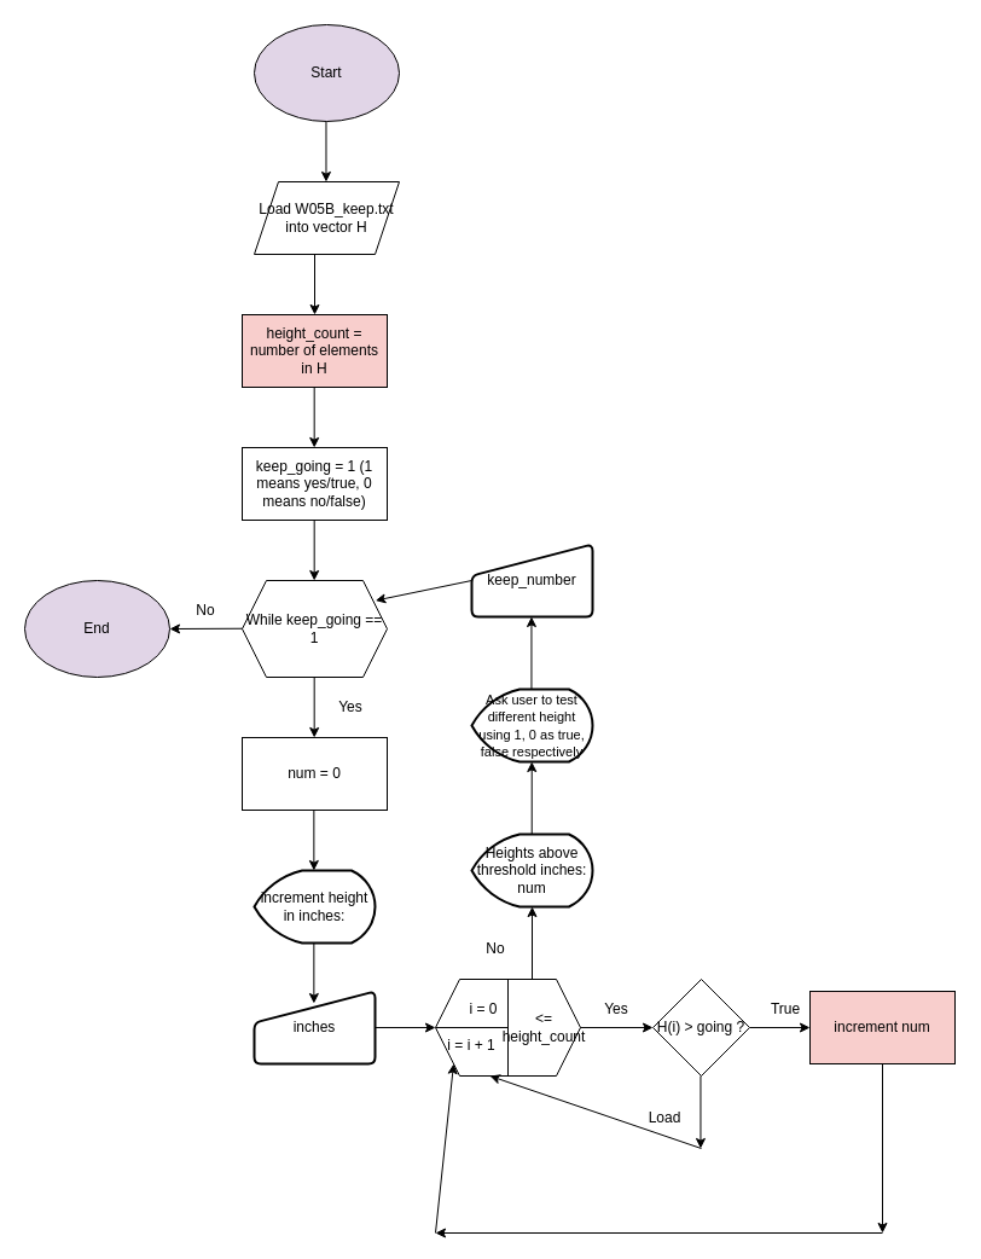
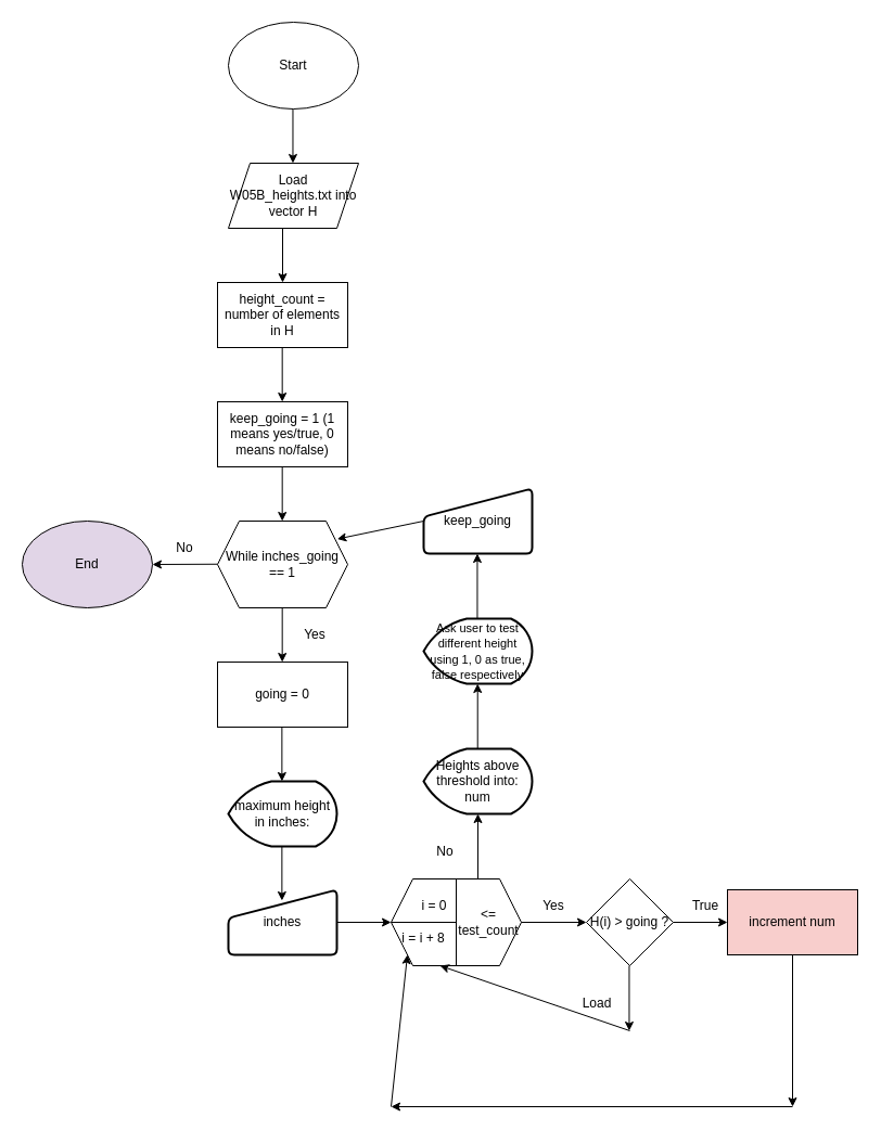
  <mxCell id="0" />
  <mxCell id="1" parent="0" />
- <mxCell id="2" value="Load W05B_keep.txt into vector H" style="shape=parallelogram;perimeter=parallelogramPerimeter;whiteSpace=wrap;html=1;fixedSize=1;" vertex="1" parent="1"><mxGeometry x="210" y="150" width="120" height="60" as="geometry" /></mxCell>
+ <mxCell id="2" value="Load W05B_heights.txt into vector H" style="shape=parallelogram;perimeter=parallelogramPerimeter;whiteSpace=wrap;html=1;fixedSize=1;" vertex="1" parent="1"><mxGeometry x="210" y="150" width="120" height="60" as="geometry" /></mxCell>
  <mxCell id="3" value="" style="endArrow=classic;html=1;rounded=0;" edge="1" parent="1"><mxGeometry width="50" height="50" relative="1" as="geometry"><mxPoint x="260" y="210" as="sourcePoint" /><mxPoint x="260" y="260" as="targetPoint" /></mxGeometry></mxCell>
- <mxCell id="4" value="height_count = number of elements in H" style="rounded=0;whiteSpace=wrap;html=1;fillColor=#f8cecc;" vertex="1" parent="1"><mxGeometry x="200" y="260" width="120" height="60" as="geometry" /></mxCell>
+ <mxCell id="4" value="height_count = number of elements in H" style="rounded=0;whiteSpace=wrap;html=1;" vertex="1" parent="1"><mxGeometry x="200" y="260" width="120" height="60" as="geometry" /></mxCell>
  <mxCell id="5" value="" style="endArrow=classic;html=1;rounded=0;" edge="1" parent="1"><mxGeometry width="50" height="50" relative="1" as="geometry"><mxPoint x="259.68" y="320" as="sourcePoint" /><mxPoint x="259.68" y="370" as="targetPoint" /></mxGeometry></mxCell>
  <mxCell id="6" value="keep_going = 1 (1 means yes/true, 0 means no/false)" style="rounded=0;whiteSpace=wrap;html=1;" vertex="1" parent="1"><mxGeometry x="200" y="370" width="120" height="60" as="geometry" /></mxCell>
- <mxCell id="7" value="While keep_going == 1" style="shape=hexagon;perimeter=hexagonPerimeter2;whiteSpace=wrap;html=1;fixedSize=1;" vertex="1" parent="1"><mxGeometry x="200" y="480" width="120" height="80" as="geometry" /></mxCell>
+ <mxCell id="7" value="While inches_going == 1" style="shape=hexagon;perimeter=hexagonPerimeter2;whiteSpace=wrap;html=1;fixedSize=1;" vertex="1" parent="1"><mxGeometry x="200" y="480" width="120" height="80" as="geometry" /></mxCell>
  <mxCell id="8" value="" style="endArrow=classic;html=1;rounded=0;" edge="1" parent="1"><mxGeometry width="50" height="50" relative="1" as="geometry"><mxPoint x="259.68" y="430" as="sourcePoint" /><mxPoint x="259.68" y="480" as="targetPoint" /></mxGeometry></mxCell>
  <mxCell id="9" value="" style="endArrow=classic;html=1;rounded=0;" edge="1" parent="1"><mxGeometry width="50" height="50" relative="1" as="geometry"><mxPoint x="200" y="519.74" as="sourcePoint" /><mxPoint x="140" y="520" as="targetPoint" /></mxGeometry></mxCell>
  <mxCell id="10" value="" style="endArrow=classic;html=1;rounded=0;" edge="1" parent="1"><mxGeometry width="50" height="50" relative="1" as="geometry"><mxPoint x="259.68" y="560" as="sourcePoint" /><mxPoint x="259.68" y="610" as="targetPoint" /></mxGeometry></mxCell>
  <mxCell id="11" value="Yes" style="text;html=1;align=center;verticalAlign=middle;whiteSpace=wrap;rounded=0;" vertex="1" parent="1"><mxGeometry x="260" y="570" width="60" height="30" as="geometry" /></mxCell>
- <mxCell id="12" value="Start" style="ellipse;whiteSpace=wrap;html=1;fillColor=#e1d5e7;" vertex="1" parent="1"><mxGeometry x="210" width="120" height="80" as="geometry" y="20" /></mxCell>
+ <mxCell id="12" value="Start" style="ellipse;whiteSpace=wrap;html=1;" vertex="1" parent="1"><mxGeometry x="210" width="120" height="80" as="geometry" y="20" /></mxCell>
  <mxCell id="13" value="" style="endArrow=classic;html=1;rounded=0;" edge="1" parent="1"><mxGeometry width="50" height="50" relative="1" as="geometry"><mxPoint x="269.47" y="100" as="sourcePoint" /><mxPoint x="269.47" y="150" as="targetPoint" /></mxGeometry></mxCell>
- <mxCell id="14" value="num = 0" style="rounded=0;whiteSpace=wrap;html=1;" vertex="1" parent="1"><mxGeometry x="200" y="610" width="120" height="60" as="geometry" /></mxCell>
- <mxCell id="15" value="keep_number" style="html=1;strokeWidth=2;shape=manualInput;whiteSpace=wrap;rounded=1;size=26;arcSize=11;" vertex="1" parent="1"><mxGeometry x="390" y="450" width="100" height="60" as="geometry" /></mxCell>
+ <mxCell id="14" value="going = 0" style="rounded=0;whiteSpace=wrap;html=1;" vertex="1" parent="1"><mxGeometry x="200" y="610" width="120" height="60" as="geometry" /></mxCell>
+ <mxCell id="15" value="keep_going" style="html=1;strokeWidth=2;shape=manualInput;whiteSpace=wrap;rounded=1;size=26;arcSize=11;" vertex="1" parent="1"><mxGeometry x="390" y="450" width="100" height="60" as="geometry" /></mxCell>
  <mxCell id="16" value="inches" style="html=1;strokeWidth=2;shape=manualInput;whiteSpace=wrap;rounded=1;size=26;arcSize=11;" vertex="1" parent="1"><mxGeometry x="210" y="820" width="100" height="60" as="geometry" /></mxCell>
- <mxCell id="17" value="increment height in inches:" style="strokeWidth=2;html=1;shape=mxgraph.flowchart.display;whiteSpace=wrap;" vertex="1" parent="1"><mxGeometry x="210" y="720" width="100" height="60" as="geometry" /></mxCell>
+ <mxCell id="17" value="maximum height in inches:" style="strokeWidth=2;html=1;shape=mxgraph.flowchart.display;whiteSpace=wrap;" vertex="1" parent="1"><mxGeometry x="210" y="720" width="100" height="60" as="geometry" /></mxCell>
  <mxCell id="18" value="" style="endArrow=classic;html=1;rounded=0;" edge="1" parent="1"><mxGeometry width="50" height="50" relative="1" as="geometry"><mxPoint x="259.37" y="670" as="sourcePoint" /><mxPoint x="259.37" y="720" as="targetPoint" /></mxGeometry></mxCell>
  <mxCell id="19" value="" style="endArrow=classic;html=1;rounded=0;" edge="1" parent="1"><mxGeometry width="50" height="50" relative="1" as="geometry"><mxPoint x="259.37" y="780" as="sourcePoint" /><mxPoint x="259.37" y="830" as="targetPoint" /></mxGeometry></mxCell>
  <mxCell id="20" value="" style="shape=hexagon;perimeter=hexagonPerimeter2;whiteSpace=wrap;html=1;fixedSize=1;" vertex="1" parent="1"><mxGeometry x="360" y="810" width="120" height="80" as="geometry" /></mxCell>
  <mxCell id="21" value="" style="endArrow=none;html=1;rounded=0;entryX=0.5;entryY=0;entryDx=0;entryDy=0;exitX=0.5;exitY=1;exitDx=0;exitDy=0;" edge="1" parent="1" source="20" target="20"><mxGeometry width="50" height="50" relative="1" as="geometry"><mxPoint x="570" y="880" as="sourcePoint" /><mxPoint x="620" y="830" as="targetPoint" /></mxGeometry></mxCell>
  <mxCell id="22" value="" style="endArrow=none;html=1;rounded=0;entryX=0;entryY=0.5;entryDx=0;entryDy=0;" edge="1" parent="1" target="20"><mxGeometry width="50" height="50" relative="1" as="geometry"><mxPoint x="420" y="850" as="sourcePoint" /><mxPoint x="620" y="830" as="targetPoint" /></mxGeometry></mxCell>
  <mxCell id="23" value="&lt;div&gt;i = 0&lt;/div&gt;" style="text;html=1;align=center;verticalAlign=middle;whiteSpace=wrap;rounded=0;" vertex="1" parent="1"><mxGeometry x="370" y="820" width="60" height="30" as="geometry" /></mxCell>
- <mxCell id="24" value="&amp;lt;= height_count" style="text;html=1;align=center;verticalAlign=middle;whiteSpace=wrap;rounded=0;" vertex="1" parent="1"><mxGeometry x="420" y="835" width="60" height="30" as="geometry" /></mxCell>
- <mxCell id="25" value="i = i + 1" style="text;html=1;align=center;verticalAlign=middle;whiteSpace=wrap;rounded=0;" vertex="1" parent="1"><mxGeometry x="360" y="850" width="60" height="30" as="geometry" /></mxCell>
+ <mxCell id="24" value="&amp;lt;= test_count" style="text;html=1;align=center;verticalAlign=middle;whiteSpace=wrap;rounded=0;" vertex="1" parent="1"><mxGeometry x="420" y="835" width="60" height="30" as="geometry" /></mxCell>
+ <mxCell id="25" value="i = i + 8" style="text;html=1;align=center;verticalAlign=middle;whiteSpace=wrap;rounded=0;" vertex="1" parent="1"><mxGeometry x="360" y="850" width="60" height="30" as="geometry" /></mxCell>
  <mxCell id="26" value="" style="endArrow=classic;html=1;rounded=0;entryX=0;entryY=0;entryDx=0;entryDy=0;" edge="1" parent="1" target="25"><mxGeometry width="50" height="50" relative="1" as="geometry"><mxPoint x="310" y="850" as="sourcePoint" /><mxPoint x="310" y="900" as="targetPoint" /></mxGeometry></mxCell>
  <mxCell id="27" value="" style="endArrow=classic;html=1;rounded=0;exitX=0.5;exitY=1;exitDx=0;exitDy=0;" edge="1" parent="1"><mxGeometry width="50" height="50" relative="1" as="geometry"><mxPoint x="440" y="810" as="sourcePoint" /><mxPoint x="440" y="750" as="targetPoint" /></mxGeometry></mxCell>
  <mxCell id="28" value="" style="endArrow=classic;html=1;rounded=0;exitX=0.5;exitY=1;exitDx=0;exitDy=0;" edge="1" parent="1"><mxGeometry width="50" height="50" relative="1" as="geometry"><mxPoint x="480" y="850" as="sourcePoint" /><mxPoint x="540" y="850" as="targetPoint" /></mxGeometry></mxCell>
  <mxCell id="29" value="Yes" style="text;html=1;align=center;verticalAlign=middle;whiteSpace=wrap;rounded=0;" vertex="1" parent="1"><mxGeometry x="480" y="820" width="60" height="30" as="geometry" /></mxCell>
  <mxCell id="30" value="No" style="text;html=1;align=center;verticalAlign=middle;whiteSpace=wrap;rounded=0;" vertex="1" parent="1"><mxGeometry x="380" y="770" width="60" height="30" as="geometry" /></mxCell>
  <mxCell id="31" value="H(i) &amp;gt; going ?" style="rhombus;whiteSpace=wrap;html=1;" vertex="1" parent="1"><mxGeometry x="540" y="810" width="80" height="80" as="geometry" /></mxCell>
  <mxCell id="32" value="True" style="text;html=1;align=center;verticalAlign=middle;whiteSpace=wrap;rounded=0;" vertex="1" parent="1"><mxGeometry x="620" y="820" width="60" height="30" as="geometry" /></mxCell>
  <mxCell id="33" value="Load" style="text;html=1;align=center;verticalAlign=middle;whiteSpace=wrap;rounded=0;" vertex="1" parent="1"><mxGeometry x="520" y="910" width="60" height="30" as="geometry" /></mxCell>
  <mxCell id="34" value="" style="endArrow=classic;html=1;rounded=0;exitX=0.5;exitY=1;exitDx=0;exitDy=0;" edge="1" parent="1"><mxGeometry width="50" height="50" relative="1" as="geometry"><mxPoint x="579.46" y="890" as="sourcePoint" /><mxPoint x="579.46" y="950" as="targetPoint" /></mxGeometry></mxCell>
  <mxCell id="35" value="" style="endArrow=classic;html=1;rounded=0;entryX=0;entryY=0;entryDx=0;entryDy=0;" edge="1" parent="1"><mxGeometry width="50" height="50" relative="1" as="geometry"><mxPoint x="620" y="850" as="sourcePoint" /><mxPoint x="670" y="850" as="targetPoint" /></mxGeometry></mxCell>
  <mxCell id="36" value="increment num" style="rounded=0;whiteSpace=wrap;html=1;fillColor=#f8cecc;" vertex="1" parent="1"><mxGeometry x="670" y="820" width="120" height="60" as="geometry" /></mxCell>
- <mxCell id="37" value="Heights above threshold inches: num" style="strokeWidth=2;html=1;shape=mxgraph.flowchart.display;whiteSpace=wrap;" vertex="1" parent="1"><mxGeometry x="390" y="690" width="100" height="60" as="geometry" /></mxCell>
+ <mxCell id="37" value="Heights above threshold into: num" style="strokeWidth=2;html=1;shape=mxgraph.flowchart.display;whiteSpace=wrap;" vertex="1" parent="1"><mxGeometry x="390" y="690" width="100" height="60" as="geometry" /></mxCell>
  <mxCell id="38" value="&lt;font style=&quot;font-size: 11px;&quot;&gt;Ask user to test different height using 1, 0 as true, false respectively&lt;/font&gt;" style="strokeWidth=2;html=1;shape=mxgraph.flowchart.display;whiteSpace=wrap;" vertex="1" parent="1"><mxGeometry x="390" y="570" width="100" height="60" as="geometry" /></mxCell>
  <mxCell id="39" value="" style="endArrow=classic;html=1;rounded=0;exitX=0.5;exitY=1;exitDx=0;exitDy=0;" edge="1" parent="1"><mxGeometry width="50" height="50" relative="1" as="geometry"><mxPoint x="439.73" y="690" as="sourcePoint" /><mxPoint x="439.73" y="630" as="targetPoint" /></mxGeometry></mxCell>
  <mxCell id="40" value="" style="endArrow=classic;html=1;rounded=0;exitX=0.5;exitY=1;exitDx=0;exitDy=0;" edge="1" parent="1"><mxGeometry width="50" height="50" relative="1" as="geometry"><mxPoint x="439.46" y="570" as="sourcePoint" /><mxPoint x="439.46" y="510" as="targetPoint" /></mxGeometry></mxCell>
  <mxCell id="41" value="" style="endArrow=classic;html=1;rounded=0;entryX=0.919;entryY=0.207;entryDx=0;entryDy=0;entryPerimeter=0;" edge="1" parent="1" target="7"><mxGeometry width="50" height="50" relative="1" as="geometry"><mxPoint x="390" y="480" as="sourcePoint" /><mxPoint x="345" y="597.5" as="targetPoint" /></mxGeometry></mxCell>
  <mxCell id="42" value="No" style="text;html=1;align=center;verticalAlign=middle;whiteSpace=wrap;rounded=0;" vertex="1" parent="1"><mxGeometry x="140" y="490" width="60" height="30" as="geometry" /></mxCell>
  <mxCell id="43" value="" style="endArrow=classic;html=1;rounded=0;exitX=0.5;exitY=1;exitDx=0;exitDy=0;" edge="1" parent="1" source="36"><mxGeometry width="50" height="50" relative="1" as="geometry"><mxPoint x="720" y="955" as="sourcePoint" /><mxPoint x="730" y="1020" as="targetPoint" /></mxGeometry></mxCell>
  <mxCell id="44" value="End" style="ellipse;whiteSpace=wrap;html=1;fillColor=#e1d5e7;" vertex="1" parent="1"><mxGeometry x="20" y="480" width="120" height="80" as="geometry" /></mxCell>
  <mxCell id="45" value="" style="endArrow=classic;html=1;rounded=0;entryX=0.375;entryY=1;entryDx=0;entryDy=0;" edge="1" parent="1" target="20"><mxGeometry width="50" height="50" relative="1" as="geometry"><mxPoint x="580" y="950" as="sourcePoint" /><mxPoint x="630" y="900" as="targetPoint" /></mxGeometry></mxCell>
  <mxCell id="46" value="" style="endArrow=classic;html=1;rounded=0;" edge="1" parent="1"><mxGeometry width="50" height="50" relative="1" as="geometry"><mxPoint x="730" y="1020" as="sourcePoint" /><mxPoint x="360" y="1020" as="targetPoint" /></mxGeometry></mxCell>
  <mxCell id="47" value="" style="endArrow=classic;html=1;rounded=0;entryX=0.25;entryY=1;entryDx=0;entryDy=0;" edge="1" parent="1" target="25"><mxGeometry width="50" height="50" relative="1" as="geometry"><mxPoint x="360" y="1020" as="sourcePoint" /><mxPoint x="410" y="970" as="targetPoint" /></mxGeometry></mxCell>
